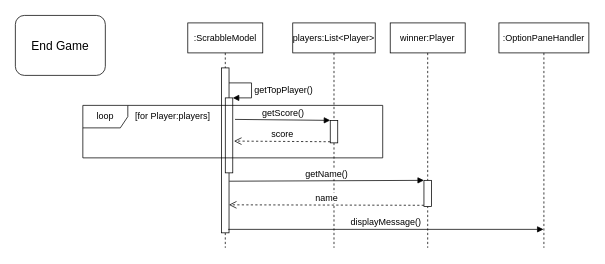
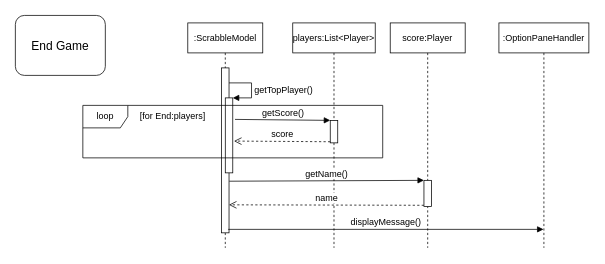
  <mxCell id="0" />
  <mxCell id="1" parent="0" />
  <mxCell id="2" value=":ScrabbleModel" style="shape=umlLifeline;perimeter=lifelinePerimeter;whiteSpace=wrap;html=1;container=1;collapsible=0;recursiveResize=0;outlineConnect=0;" vertex="1" parent="1"><mxGeometry x="250" y="30" width="100" height="300" as="geometry" /></mxCell>
  <mxCell id="3" value="" style="html=1;points=[];perimeter=orthogonalPerimeter;" vertex="1" parent="2"><mxGeometry x="45" y="60" width="10" height="220" as="geometry" /></mxCell>
  <mxCell id="4" value="" style="html=1;points=[];perimeter=orthogonalPerimeter;fontSize=18;" vertex="1" parent="2"><mxGeometry x="50" y="100" width="10" height="100" as="geometry" /></mxCell>
  <mxCell id="5" value="&lt;font style=&quot;font-size: 12px&quot;&gt;getTopPlayer()&lt;/font&gt;" style="edgeStyle=orthogonalEdgeStyle;html=1;align=left;spacingLeft=2;endArrow=block;rounded=0;entryX=1;entryY=0;fontSize=18;" edge="1" target="4" parent="2"><mxGeometry relative="1" as="geometry"><mxPoint x="55" y="80" as="sourcePoint" /><Array as="points"><mxPoint x="85" y="80" /></Array></mxGeometry></mxCell>
  <mxCell id="6" value="&lt;font size=&quot;3&quot;&gt;End Game&lt;/font&gt;" style="whiteSpace=wrap;html=1;rounded=1;" vertex="1" parent="1"><mxGeometry x="20" y="20" width="120" height="80" as="geometry" /></mxCell>
  <mxCell id="7" value="players:List&amp;lt;Player&amp;gt;" style="shape=umlLifeline;perimeter=lifelinePerimeter;whiteSpace=wrap;html=1;container=1;collapsible=0;recursiveResize=0;outlineConnect=0;fontSize=12;" vertex="1" parent="1"><mxGeometry x="390" y="30" width="110" height="300" as="geometry" /></mxCell>
  <mxCell id="8" value="" style="html=1;points=[];perimeter=orthogonalPerimeter;fontSize=12;" vertex="1" parent="7"><mxGeometry x="50" y="130" width="10" height="30" as="geometry" /></mxCell>
  <mxCell id="9" value="loop" style="shape=umlFrame;whiteSpace=wrap;html=1;fontSize=12;" vertex="1" parent="1"><mxGeometry x="110" y="140" width="400" height="70" as="geometry" /></mxCell>
- <mxCell id="10" value="[for Player:players]" style="text;html=1;strokeColor=none;fillColor=none;align=center;verticalAlign=middle;whiteSpace=wrap;rounded=0;fontSize=12;" vertex="1" parent="1"><mxGeometry x="170" y="140" width="120" height="30" as="geometry" /></mxCell>
+ <mxCell id="10" value="[for End:players]" style="text;html=1;strokeColor=none;fillColor=none;align=center;verticalAlign=middle;whiteSpace=wrap;rounded=0;fontSize=12;" vertex="1" parent="1"><mxGeometry x="170" y="140" width="120" height="30" as="geometry" /></mxCell>
  <mxCell id="11" value="getScore()" style="html=1;verticalAlign=bottom;endArrow=block;rounded=0;fontSize=12;exitX=1.295;exitY=0.287;exitDx=0;exitDy=0;exitPerimeter=0;" edge="1" target="8" parent="1" source="4"><mxGeometry relative="1" as="geometry"><mxPoint x="405" y="130" as="sourcePoint" /></mxGeometry></mxCell>
  <mxCell id="12" value="score" style="html=1;verticalAlign=bottom;endArrow=open;dashed=1;endSize=8;exitX=0;exitY=0.95;rounded=0;fontSize=12;entryX=1.16;entryY=0.576;entryDx=0;entryDy=0;entryPerimeter=0;" edge="1" source="8" parent="1" target="4"><mxGeometry relative="1" as="geometry"><mxPoint x="405" y="206" as="targetPoint" /></mxGeometry></mxCell>
  <mxCell id="13" value=":OptionPaneHandler" style="shape=umlLifeline;perimeter=lifelinePerimeter;whiteSpace=wrap;html=1;container=1;collapsible=0;recursiveResize=0;outlineConnect=0;fontSize=12;" vertex="1" parent="1"><mxGeometry x="665" y="30" width="120" height="300" as="geometry" /></mxCell>
  <mxCell id="14" value="displayMessage()" style="html=1;verticalAlign=bottom;endArrow=block;rounded=0;fontSize=12;exitX=0.89;exitY=0.979;exitDx=0;exitDy=0;exitPerimeter=0;" edge="1" parent="1" source="3" target="13"><mxGeometry width="80" relative="1" as="geometry"><mxPoint x="305" y="250" as="sourcePoint" /><mxPoint x="385" y="250" as="targetPoint" /></mxGeometry></mxCell>
  <mxCell id="15" value="name" style="html=1;verticalAlign=bottom;endArrow=open;dashed=1;endSize=8;exitX=0;exitY=0.95;rounded=0;fontSize=12;entryX=0.986;entryY=0.762;entryDx=0;entryDy=0;entryPerimeter=0;" edge="1" source="18" parent="1"><mxGeometry relative="1" as="geometry"><mxPoint x="304.86" y="272.64" as="targetPoint" /></mxGeometry></mxCell>
  <mxCell id="16" value="getName()" style="html=1;verticalAlign=bottom;endArrow=block;entryX=0;entryY=0;rounded=0;fontSize=12;exitX=1.033;exitY=0.687;exitDx=0;exitDy=0;exitPerimeter=0;" edge="1" target="18" parent="1" source="3"><mxGeometry relative="1" as="geometry"><mxPoint x="307.24" y="252.62" as="sourcePoint" /></mxGeometry></mxCell>
- <mxCell id="17" value="winner:Player" style="shape=umlLifeline;perimeter=lifelinePerimeter;whiteSpace=wrap;html=1;container=1;collapsible=0;recursiveResize=0;outlineConnect=0;fontSize=12;" vertex="1" parent="1"><mxGeometry x="520" y="30" width="100" height="300" as="geometry" /></mxCell>
+ <mxCell id="17" value="score:Player" style="shape=umlLifeline;perimeter=lifelinePerimeter;whiteSpace=wrap;html=1;container=1;collapsible=0;recursiveResize=0;outlineConnect=0;fontSize=12;" vertex="1" parent="1"><mxGeometry x="520" y="30" width="100" height="300" as="geometry" /></mxCell>
  <mxCell id="18" value="" style="html=1;points=[];perimeter=orthogonalPerimeter;fontSize=12;" vertex="1" parent="17"><mxGeometry x="45" y="210" width="10" height="35" as="geometry" /></mxCell>
